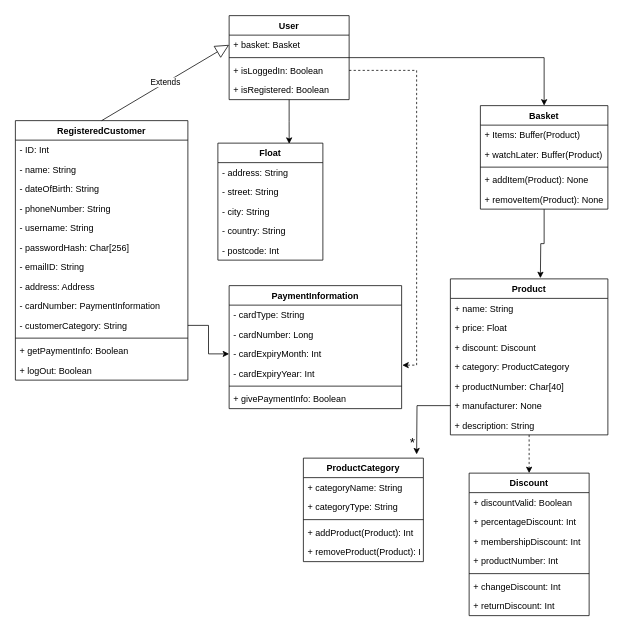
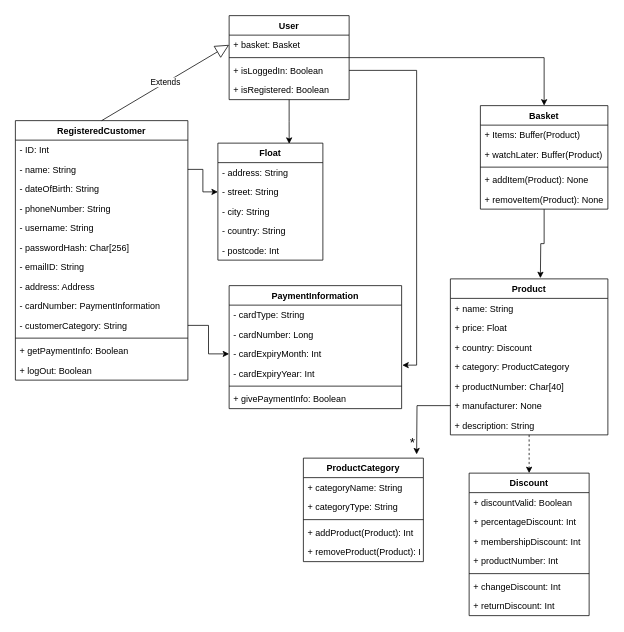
  <mxCell id="0" />
  <mxCell id="1" parent="0" />
  <mxCell id="2" style="edgeStyle=orthogonalEdgeStyle;rounded=0;orthogonalLoop=1;jettySize=auto;html=1;entryX=0.5;entryY=0;entryDx=0;entryDy=0;endArrow=classic;endFill=1;dashed=1;" parent="1" source="3" target="51" edge="1"><mxGeometry relative="1" as="geometry" /></mxCell>
  <mxCell id="3" value="Product" style="swimlane;fontStyle=1;childLayout=stackLayout;horizontal=1;startSize=26;fillColor=none;horizontalStack=0;resizeParent=1;resizeParentMax=0;resizeLast=0;collapsible=1;marginBottom=0;" parent="1" vertex="1"><mxGeometry x="600" y="371" width="210" height="208" as="geometry"><mxRectangle x="120" y="160" width="70" height="26" as="alternateBounds" /></mxGeometry></mxCell>
  <mxCell id="4" value="+ name: String" style="text;strokeColor=none;fillColor=none;align=left;verticalAlign=top;spacingLeft=4;spacingRight=4;overflow=hidden;rotatable=0;points=[[0,0.5],[1,0.5]];portConstraint=eastwest;" parent="3" vertex="1"><mxGeometry y="26" width="210" height="26" as="geometry" /></mxCell>
  <mxCell id="5" value="+ price: Float" style="text;strokeColor=none;fillColor=none;align=left;verticalAlign=top;spacingLeft=4;spacingRight=4;overflow=hidden;rotatable=0;points=[[0,0.5],[1,0.5]];portConstraint=eastwest;" parent="3" vertex="1"><mxGeometry y="52" width="210" height="26" as="geometry" /></mxCell>
- <mxCell id="6" value="+ discount: Discount" style="text;strokeColor=none;fillColor=none;align=left;verticalAlign=top;spacingLeft=4;spacingRight=4;overflow=hidden;rotatable=0;points=[[0,0.5],[1,0.5]];portConstraint=eastwest;" parent="3" vertex="1"><mxGeometry y="78" width="210" height="26" as="geometry" /></mxCell>
+ <mxCell id="6" value="+ country: Discount" style="text;strokeColor=none;fillColor=none;align=left;verticalAlign=top;spacingLeft=4;spacingRight=4;overflow=hidden;rotatable=0;points=[[0,0.5],[1,0.5]];portConstraint=eastwest;" parent="3" vertex="1"><mxGeometry y="78" width="210" height="26" as="geometry" /></mxCell>
  <mxCell id="7" value="+ category: ProductCategory" style="text;strokeColor=none;fillColor=none;align=left;verticalAlign=top;spacingLeft=4;spacingRight=4;overflow=hidden;rotatable=0;points=[[0,0.5],[1,0.5]];portConstraint=eastwest;" parent="3" vertex="1"><mxGeometry y="104" width="210" height="26" as="geometry" /></mxCell>
  <mxCell id="8" value="+ productNumber: Char[40]" style="text;strokeColor=none;fillColor=none;align=left;verticalAlign=top;spacingLeft=4;spacingRight=4;overflow=hidden;rotatable=0;points=[[0,0.5],[1,0.5]];portConstraint=eastwest;" parent="3" vertex="1"><mxGeometry y="130" width="210" height="26" as="geometry" /></mxCell>
  <mxCell id="9" value="+ manufacturer: None" style="text;strokeColor=none;fillColor=none;align=left;verticalAlign=top;spacingLeft=4;spacingRight=4;overflow=hidden;rotatable=0;points=[[0,0.5],[1,0.5]];portConstraint=eastwest;" parent="3" vertex="1"><mxGeometry y="156" width="210" height="26" as="geometry" /></mxCell>
  <mxCell id="10" value="+ description: String" style="text;strokeColor=none;fillColor=none;align=left;verticalAlign=top;spacingLeft=4;spacingRight=4;overflow=hidden;rotatable=0;points=[[0,0.5],[1,0.5]];portConstraint=eastwest;" parent="3" vertex="1"><mxGeometry y="182" width="210" height="26" as="geometry" /></mxCell>
  <mxCell id="11" value="RegisteredCustomer" style="swimlane;fontStyle=1;align=center;verticalAlign=top;childLayout=stackLayout;horizontal=1;startSize=26;horizontalStack=0;resizeParent=1;resizeParentMax=0;resizeLast=0;collapsible=1;marginBottom=0;" parent="1" vertex="1"><mxGeometry x="20" y="160" width="230" height="346" as="geometry" /></mxCell>
  <mxCell id="12" value="- ID: Int" style="text;strokeColor=none;fillColor=none;align=left;verticalAlign=top;spacingLeft=4;spacingRight=4;overflow=hidden;rotatable=0;points=[[0,0.5],[1,0.5]];portConstraint=eastwest;" parent="11" vertex="1"><mxGeometry y="26" width="230" height="26" as="geometry" /></mxCell>
  <mxCell id="13" value="- name: String" style="text;strokeColor=none;fillColor=none;align=left;verticalAlign=top;spacingLeft=4;spacingRight=4;overflow=hidden;rotatable=0;points=[[0,0.5],[1,0.5]];portConstraint=eastwest;" parent="11" vertex="1"><mxGeometry y="52" width="230" height="26" as="geometry" /></mxCell>
  <mxCell id="14" value="- dateOfBirth: String" style="text;strokeColor=none;fillColor=none;align=left;verticalAlign=top;spacingLeft=4;spacingRight=4;overflow=hidden;rotatable=0;points=[[0,0.5],[1,0.5]];portConstraint=eastwest;" parent="11" vertex="1"><mxGeometry y="78" width="230" height="26" as="geometry" /></mxCell>
  <mxCell id="15" value="- phoneNumber: String" style="text;strokeColor=none;fillColor=none;align=left;verticalAlign=top;spacingLeft=4;spacingRight=4;overflow=hidden;rotatable=0;points=[[0,0.5],[1,0.5]];portConstraint=eastwest;" parent="11" vertex="1"><mxGeometry y="104" width="230" height="26" as="geometry" /></mxCell>
  <mxCell id="16" value="- username: String" style="text;strokeColor=none;fillColor=none;align=left;verticalAlign=top;spacingLeft=4;spacingRight=4;overflow=hidden;rotatable=0;points=[[0,0.5],[1,0.5]];portConstraint=eastwest;" parent="11" vertex="1"><mxGeometry y="130" width="230" height="26" as="geometry" /></mxCell>
  <mxCell id="17" value="- passwordHash: Char[256]" style="text;strokeColor=none;fillColor=none;align=left;verticalAlign=top;spacingLeft=4;spacingRight=4;overflow=hidden;rotatable=0;points=[[0,0.5],[1,0.5]];portConstraint=eastwest;" parent="11" vertex="1"><mxGeometry y="156" width="230" height="26" as="geometry" /></mxCell>
  <mxCell id="18" value="- emailID: String" style="text;strokeColor=none;fillColor=none;align=left;verticalAlign=top;spacingLeft=4;spacingRight=4;overflow=hidden;rotatable=0;points=[[0,0.5],[1,0.5]];portConstraint=eastwest;" parent="11" vertex="1"><mxGeometry y="182" width="230" height="26" as="geometry" /></mxCell>
  <mxCell id="19" value="- address: Address" style="text;strokeColor=none;fillColor=none;align=left;verticalAlign=top;spacingLeft=4;spacingRight=4;overflow=hidden;rotatable=0;points=[[0,0.5],[1,0.5]];portConstraint=eastwest;" parent="11" vertex="1"><mxGeometry y="208" width="230" height="26" as="geometry" /></mxCell>
  <mxCell id="20" value="- cardNumber: PaymentInformation" style="text;strokeColor=none;fillColor=none;align=left;verticalAlign=top;spacingLeft=4;spacingRight=4;overflow=hidden;rotatable=0;points=[[0,0.5],[1,0.5]];portConstraint=eastwest;" parent="11" vertex="1"><mxGeometry y="234" width="230" height="26" as="geometry" /></mxCell>
  <mxCell id="21" value="- customerCategory: String" style="text;strokeColor=none;fillColor=none;align=left;verticalAlign=top;spacingLeft=4;spacingRight=4;overflow=hidden;rotatable=0;points=[[0,0.5],[1,0.5]];portConstraint=eastwest;" parent="11" vertex="1"><mxGeometry y="260" width="230" height="26" as="geometry" /></mxCell>
  <mxCell id="22" value="" style="line;strokeWidth=1;fillColor=none;align=left;verticalAlign=middle;spacingTop=-1;spacingLeft=3;spacingRight=3;rotatable=0;labelPosition=right;points=[];portConstraint=eastwest;" parent="11" vertex="1"><mxGeometry y="286" width="230" height="8" as="geometry" /></mxCell>
  <mxCell id="23" value="+ getPaymentInfo: Boolean" style="text;strokeColor=none;fillColor=none;align=left;verticalAlign=top;spacingLeft=4;spacingRight=4;overflow=hidden;rotatable=0;points=[[0,0.5],[1,0.5]];portConstraint=eastwest;" parent="11" vertex="1"><mxGeometry y="294" width="230" height="26" as="geometry" /></mxCell>
  <mxCell id="24" value="+ logOut: Boolean" style="text;strokeColor=none;fillColor=none;align=left;verticalAlign=top;spacingLeft=4;spacingRight=4;overflow=hidden;rotatable=0;points=[[0,0.5],[1,0.5]];portConstraint=eastwest;" parent="11" vertex="1"><mxGeometry y="320" width="230" height="26" as="geometry" /></mxCell>
  <mxCell id="25" value="Float" style="swimlane;fontStyle=1;childLayout=stackLayout;horizontal=1;startSize=26;fillColor=none;horizontalStack=0;resizeParent=1;resizeParentMax=0;resizeLast=0;collapsible=1;marginBottom=0;" parent="1" vertex="1"><mxGeometry x="290" y="190" width="140" height="156" as="geometry" /></mxCell>
  <mxCell id="26" value="- address: String" style="text;strokeColor=none;fillColor=none;align=left;verticalAlign=top;spacingLeft=4;spacingRight=4;overflow=hidden;rotatable=0;points=[[0,0.5],[1,0.5]];portConstraint=eastwest;" parent="25" vertex="1"><mxGeometry y="26" width="140" height="26" as="geometry" /></mxCell>
  <mxCell id="27" value="- street: String" style="text;strokeColor=none;fillColor=none;align=left;verticalAlign=top;spacingLeft=4;spacingRight=4;overflow=hidden;rotatable=0;points=[[0,0.5],[1,0.5]];portConstraint=eastwest;" parent="25" vertex="1"><mxGeometry y="52" width="140" height="26" as="geometry" /></mxCell>
  <mxCell id="28" value="- city: String" style="text;strokeColor=none;fillColor=none;align=left;verticalAlign=top;spacingLeft=4;spacingRight=4;overflow=hidden;rotatable=0;points=[[0,0.5],[1,0.5]];portConstraint=eastwest;" parent="25" vertex="1"><mxGeometry y="78" width="140" height="26" as="geometry" /></mxCell>
  <mxCell id="29" value="- country: String" style="text;strokeColor=none;fillColor=none;align=left;verticalAlign=top;spacingLeft=4;spacingRight=4;overflow=hidden;rotatable=0;points=[[0,0.5],[1,0.5]];portConstraint=eastwest;" parent="25" vertex="1"><mxGeometry y="104" width="140" height="26" as="geometry" /></mxCell>
  <mxCell id="30" value="- postcode: Int" style="text;strokeColor=none;fillColor=none;align=left;verticalAlign=top;spacingLeft=4;spacingRight=4;overflow=hidden;rotatable=0;points=[[0,0.5],[1,0.5]];portConstraint=eastwest;" parent="25" vertex="1"><mxGeometry y="130" width="140" height="26" as="geometry" /></mxCell>
  <mxCell id="31" value="PaymentInformation" style="swimlane;fontStyle=1;align=center;verticalAlign=top;childLayout=stackLayout;horizontal=1;startSize=26;horizontalStack=0;resizeParent=1;resizeParentMax=0;resizeLast=0;collapsible=1;marginBottom=0;" parent="1" vertex="1"><mxGeometry x="305" y="380" width="230" height="164" as="geometry" /></mxCell>
  <mxCell id="32" value="- cardType: String    " style="text;strokeColor=none;fillColor=none;align=left;verticalAlign=top;spacingLeft=4;spacingRight=4;overflow=hidden;rotatable=0;points=[[0,0.5],[1,0.5]];portConstraint=eastwest;" parent="31" vertex="1"><mxGeometry y="26" width="230" height="26" as="geometry" /></mxCell>
  <mxCell id="33" value="- cardNumber: Long" style="text;strokeColor=none;fillColor=none;align=left;verticalAlign=top;spacingLeft=4;spacingRight=4;overflow=hidden;rotatable=0;points=[[0,0.5],[1,0.5]];portConstraint=eastwest;" parent="31" vertex="1"><mxGeometry y="52" width="230" height="26" as="geometry" /></mxCell>
  <mxCell id="34" value="- cardExpiryMonth: Int" style="text;strokeColor=none;fillColor=none;align=left;verticalAlign=top;spacingLeft=4;spacingRight=4;overflow=hidden;rotatable=0;points=[[0,0.5],[1,0.5]];portConstraint=eastwest;" parent="31" vertex="1"><mxGeometry y="78" width="230" height="26" as="geometry" /></mxCell>
  <mxCell id="35" value="- cardExpiryYear: Int" style="text;strokeColor=none;fillColor=none;align=left;verticalAlign=top;spacingLeft=4;spacingRight=4;overflow=hidden;rotatable=0;points=[[0,0.5],[1,0.5]];portConstraint=eastwest;" parent="31" vertex="1"><mxGeometry y="104" width="230" height="26" as="geometry" /></mxCell>
  <mxCell id="36" value="" style="line;strokeWidth=1;fillColor=none;align=left;verticalAlign=middle;spacingTop=-1;spacingLeft=3;spacingRight=3;rotatable=0;labelPosition=right;points=[];portConstraint=eastwest;" parent="31" vertex="1"><mxGeometry y="130" width="230" height="8" as="geometry" /></mxCell>
  <mxCell id="37" value="+ givePaymentInfo: Boolean" style="text;strokeColor=none;fillColor=none;align=left;verticalAlign=top;spacingLeft=4;spacingRight=4;overflow=hidden;rotatable=0;points=[[0,0.5],[1,0.5]];portConstraint=eastwest;" parent="31" vertex="1"><mxGeometry y="138" width="230" height="26" as="geometry" /></mxCell>
  <mxCell id="38" style="edgeStyle=orthogonalEdgeStyle;rounded=0;orthogonalLoop=1;jettySize=auto;html=1;endArrow=classic;endFill=1;" parent="1" source="39" edge="1"><mxGeometry relative="1" as="geometry"><mxPoint x="720" y="370" as="targetPoint" /></mxGeometry></mxCell>
  <mxCell id="39" value="Basket" style="swimlane;fontStyle=1;align=center;verticalAlign=top;childLayout=stackLayout;horizontal=1;startSize=26;horizontalStack=0;resizeParent=1;resizeParentMax=0;resizeLast=0;collapsible=1;marginBottom=0;labelBorderColor=none;strokeColor=default;fillColor=none;" parent="1" vertex="1"><mxGeometry x="640" y="140" width="170" height="138" as="geometry" /></mxCell>
  <mxCell id="40" value="+ Items: Buffer(Product)" style="text;strokeColor=none;fillColor=none;align=left;verticalAlign=top;spacingLeft=4;spacingRight=4;overflow=hidden;rotatable=0;points=[[0,0.5],[1,0.5]];portConstraint=eastwest;labelBorderColor=none;" parent="39" vertex="1"><mxGeometry y="26" width="170" height="26" as="geometry" /></mxCell>
  <mxCell id="41" value="+ watchLater: Buffer(Product)" style="text;strokeColor=none;fillColor=none;align=left;verticalAlign=top;spacingLeft=4;spacingRight=4;overflow=hidden;rotatable=0;points=[[0,0.5],[1,0.5]];portConstraint=eastwest;labelBorderColor=none;" parent="39" vertex="1"><mxGeometry y="52" width="170" height="26" as="geometry" /></mxCell>
  <mxCell id="42" value="" style="line;strokeWidth=1;fillColor=none;align=left;verticalAlign=middle;spacingTop=-1;spacingLeft=3;spacingRight=3;rotatable=0;labelPosition=right;points=[];portConstraint=eastwest;labelBorderColor=none;" parent="39" vertex="1"><mxGeometry y="78" width="170" height="8" as="geometry" /></mxCell>
  <mxCell id="43" value="+ addItem(Product): None" style="text;strokeColor=none;fillColor=none;align=left;verticalAlign=top;spacingLeft=4;spacingRight=4;overflow=hidden;rotatable=0;points=[[0,0.5],[1,0.5]];portConstraint=eastwest;labelBorderColor=none;" parent="39" vertex="1"><mxGeometry y="86" width="170" height="26" as="geometry" /></mxCell>
  <mxCell id="44" value="+ removeItem(Product): None" style="text;strokeColor=none;fillColor=none;align=left;verticalAlign=top;spacingLeft=4;spacingRight=4;overflow=hidden;rotatable=0;points=[[0,0.5],[1,0.5]];portConstraint=eastwest;labelBorderColor=none;" parent="39" vertex="1"><mxGeometry y="112" width="170" height="26" as="geometry" /></mxCell>
  <mxCell id="45" value="ProductCategory" style="swimlane;fontStyle=1;align=center;verticalAlign=top;childLayout=stackLayout;horizontal=1;startSize=26;horizontalStack=0;resizeParent=1;resizeParentMax=0;resizeLast=0;collapsible=1;marginBottom=0;labelBorderColor=none;strokeColor=default;fillColor=none;" parent="1" vertex="1"><mxGeometry x="404" y="610" width="160" height="138" as="geometry" /></mxCell>
  <mxCell id="46" value="+ categoryName: String" style="text;strokeColor=none;fillColor=none;align=left;verticalAlign=top;spacingLeft=4;spacingRight=4;overflow=hidden;rotatable=0;points=[[0,0.5],[1,0.5]];portConstraint=eastwest;labelBorderColor=none;" parent="45" vertex="1"><mxGeometry y="26" width="160" height="26" as="geometry" /></mxCell>
  <mxCell id="47" value="+ categoryType: String" style="text;strokeColor=none;fillColor=none;align=left;verticalAlign=top;spacingLeft=4;spacingRight=4;overflow=hidden;rotatable=0;points=[[0,0.5],[1,0.5]];portConstraint=eastwest;labelBorderColor=none;" parent="45" vertex="1"><mxGeometry y="52" width="160" height="26" as="geometry" /></mxCell>
  <mxCell id="48" value="" style="line;strokeWidth=1;fillColor=none;align=left;verticalAlign=middle;spacingTop=-1;spacingLeft=3;spacingRight=3;rotatable=0;labelPosition=right;points=[];portConstraint=eastwest;labelBorderColor=none;" parent="45" vertex="1"><mxGeometry y="78" width="160" height="8" as="geometry" /></mxCell>
  <mxCell id="49" value="+ addProduct(Product): Int" style="text;strokeColor=none;fillColor=none;align=left;verticalAlign=top;spacingLeft=4;spacingRight=4;overflow=hidden;rotatable=0;points=[[0,0.5],[1,0.5]];portConstraint=eastwest;labelBorderColor=none;" parent="45" vertex="1"><mxGeometry y="86" width="160" height="26" as="geometry" /></mxCell>
  <mxCell id="50" value="+ removeProduct(Product): Int" style="text;strokeColor=none;fillColor=none;align=left;verticalAlign=top;spacingLeft=4;spacingRight=4;overflow=hidden;rotatable=0;points=[[0,0.5],[1,0.5]];portConstraint=eastwest;labelBorderColor=none;" parent="45" vertex="1"><mxGeometry y="112" width="160" height="26" as="geometry" /></mxCell>
  <mxCell id="51" value="Discount" style="swimlane;fontStyle=1;align=center;verticalAlign=top;childLayout=stackLayout;horizontal=1;startSize=26;horizontalStack=0;resizeParent=1;resizeParentMax=0;resizeLast=0;collapsible=1;marginBottom=0;labelBorderColor=none;strokeColor=default;fillColor=none;" parent="1" vertex="1"><mxGeometry x="625" y="630" width="160" height="190" as="geometry" /></mxCell>
  <mxCell id="52" value="+ discountValid: Boolean" style="text;strokeColor=none;fillColor=none;align=left;verticalAlign=top;spacingLeft=4;spacingRight=4;overflow=hidden;rotatable=0;points=[[0,0.5],[1,0.5]];portConstraint=eastwest;labelBorderColor=none;" parent="51" vertex="1"><mxGeometry y="26" width="160" height="26" as="geometry" /></mxCell>
  <mxCell id="53" value="+ percentageDiscount: Int" style="text;strokeColor=none;fillColor=none;align=left;verticalAlign=top;spacingLeft=4;spacingRight=4;overflow=hidden;rotatable=0;points=[[0,0.5],[1,0.5]];portConstraint=eastwest;labelBorderColor=none;" parent="51" vertex="1"><mxGeometry y="52" width="160" height="26" as="geometry" /></mxCell>
  <mxCell id="54" value="+ membershipDiscount: Int" style="text;strokeColor=none;fillColor=none;align=left;verticalAlign=top;spacingLeft=4;spacingRight=4;overflow=hidden;rotatable=0;points=[[0,0.5],[1,0.5]];portConstraint=eastwest;labelBorderColor=none;" parent="51" vertex="1"><mxGeometry y="78" width="160" height="26" as="geometry" /></mxCell>
  <mxCell id="55" value="+ productNumber: Int" style="text;strokeColor=none;fillColor=none;align=left;verticalAlign=top;spacingLeft=4;spacingRight=4;overflow=hidden;rotatable=0;points=[[0,0.5],[1,0.5]];portConstraint=eastwest;labelBorderColor=none;" parent="51" vertex="1"><mxGeometry y="104" width="160" height="26" as="geometry" /></mxCell>
  <mxCell id="56" value="" style="line;strokeWidth=1;fillColor=none;align=left;verticalAlign=middle;spacingTop=-1;spacingLeft=3;spacingRight=3;rotatable=0;labelPosition=right;points=[];portConstraint=eastwest;labelBorderColor=none;" parent="51" vertex="1"><mxGeometry y="130" width="160" height="8" as="geometry" /></mxCell>
  <mxCell id="57" value="+ changeDiscount: Int" style="text;strokeColor=none;fillColor=none;align=left;verticalAlign=top;spacingLeft=4;spacingRight=4;overflow=hidden;rotatable=0;points=[[0,0.5],[1,0.5]];portConstraint=eastwest;labelBorderColor=none;" parent="51" vertex="1"><mxGeometry y="138" width="160" height="26" as="geometry" /></mxCell>
  <mxCell id="58" value="+ returnDiscount: Int" style="text;strokeColor=none;fillColor=none;align=left;verticalAlign=top;spacingLeft=4;spacingRight=4;overflow=hidden;rotatable=0;points=[[0,0.5],[1,0.5]];portConstraint=eastwest;labelBorderColor=none;" parent="51" vertex="1"><mxGeometry y="164" width="160" height="26" as="geometry" /></mxCell>
  <mxCell id="59" style="edgeStyle=orthogonalEdgeStyle;rounded=0;orthogonalLoop=1;jettySize=auto;html=1;entryX=0.5;entryY=0;entryDx=0;entryDy=0;" parent="1" source="61" target="39" edge="1"><mxGeometry relative="1" as="geometry" /></mxCell>
  <mxCell id="60" style="edgeStyle=orthogonalEdgeStyle;rounded=0;orthogonalLoop=1;jettySize=auto;html=1;entryX=0.679;entryY=0.006;entryDx=0;entryDy=0;entryPerimeter=0;" edge="1" parent="1" source="61" target="25"><mxGeometry relative="1" as="geometry" /></mxCell>
  <mxCell id="61" value="User" style="swimlane;fontStyle=1;align=center;verticalAlign=top;childLayout=stackLayout;horizontal=1;startSize=26;horizontalStack=0;resizeParent=1;resizeParentMax=0;resizeLast=0;collapsible=1;marginBottom=0;labelBorderColor=none;strokeColor=default;fillColor=none;" parent="1" vertex="1"><mxGeometry x="305" y="20" width="160" height="112" as="geometry" /></mxCell>
  <mxCell id="62" value="+ basket: Basket" style="text;strokeColor=none;fillColor=none;align=left;verticalAlign=top;spacingLeft=4;spacingRight=4;overflow=hidden;rotatable=0;points=[[0,0.5],[1,0.5]];portConstraint=eastwest;labelBorderColor=none;" parent="61" vertex="1"><mxGeometry y="26" width="160" height="26" as="geometry" /></mxCell>
  <mxCell id="63" value="" style="line;strokeWidth=1;fillColor=none;align=left;verticalAlign=middle;spacingTop=-1;spacingLeft=3;spacingRight=3;rotatable=0;labelPosition=right;points=[];portConstraint=eastwest;labelBorderColor=none;" parent="61" vertex="1"><mxGeometry y="52" width="160" height="8" as="geometry" /></mxCell>
  <mxCell id="64" value="+ isLoggedIn: Boolean" style="text;strokeColor=none;fillColor=none;align=left;verticalAlign=top;spacingLeft=4;spacingRight=4;overflow=hidden;rotatable=0;points=[[0,0.5],[1,0.5]];portConstraint=eastwest;labelBorderColor=none;" parent="61" vertex="1"><mxGeometry y="60" width="160" height="26" as="geometry" /></mxCell>
  <mxCell id="65" value="+ isRegistered: Boolean" style="text;strokeColor=none;fillColor=none;align=left;verticalAlign=top;spacingLeft=4;spacingRight=4;overflow=hidden;rotatable=0;points=[[0,0.5],[1,0.5]];portConstraint=eastwest;labelBorderColor=none;" vertex="1" parent="61"><mxGeometry y="86" width="160" height="26" as="geometry" /></mxCell>
  <mxCell id="66" style="edgeStyle=orthogonalEdgeStyle;rounded=0;orthogonalLoop=1;jettySize=auto;html=1;exitX=1;exitY=0.5;exitDx=0;exitDy=0;entryX=0;entryY=0.5;entryDx=0;entryDy=0;" parent="1" source="21" target="34" edge="1"><mxGeometry relative="1" as="geometry"><mxPoint x="300" y="475" as="targetPoint" /></mxGeometry></mxCell>
- <mxCell id="68" style="edgeStyle=orthogonalEdgeStyle;rounded=0;orthogonalLoop=1;jettySize=auto;html=1;exitX=1;exitY=0.5;exitDx=0;exitDy=0;entryX=1.004;entryY=0.077;entryDx=0;entryDy=0;entryPerimeter=0;dashed=1;" parent="1" source="64" target="35" edge="1"><mxGeometry relative="1" as="geometry"><mxPoint x="400" y="85" as="sourcePoint" /></mxGeometry></mxCell>
+ <mxCell id="67" style="edgeStyle=orthogonalEdgeStyle;rounded=0;orthogonalLoop=1;jettySize=auto;html=1;entryX=0;entryY=0.5;entryDx=0;entryDy=0;" parent="1" source="13" target="27" edge="1"><mxGeometry relative="1" as="geometry" /></mxCell>
+ <mxCell id="68" style="edgeStyle=orthogonalEdgeStyle;rounded=0;orthogonalLoop=1;jettySize=auto;html=1;exitX=1;exitY=0.5;exitDx=0;exitDy=0;entryX=1.004;entryY=0.077;entryDx=0;entryDy=0;entryPerimeter=0;" parent="1" source="64" target="35" edge="1"><mxGeometry relative="1" as="geometry"><mxPoint x="400" y="85" as="sourcePoint" /></mxGeometry></mxCell>
  <mxCell id="69" style="edgeStyle=orthogonalEdgeStyle;rounded=0;orthogonalLoop=1;jettySize=auto;html=1;endArrow=classic;endFill=1;" parent="1" source="9" edge="1"><mxGeometry relative="1" as="geometry"><mxPoint x="555" y="605" as="targetPoint" /></mxGeometry></mxCell>
  <mxCell id="70" value="Extends" style="endArrow=block;endSize=16;endFill=0;html=1;rounded=0;exitX=0.5;exitY=0;exitDx=0;exitDy=0;entryX=0;entryY=0.5;entryDx=0;entryDy=0;" edge="1" parent="1" source="11" target="62"><mxGeometry width="160" relative="1" as="geometry"><mxPoint x="110" y="200" as="sourcePoint" /><mxPoint x="240" y="75.5" as="targetPoint" /></mxGeometry></mxCell>
  <mxCell id="71" value="&lt;font style=&quot;font-size: 18px;&quot;&gt;*&lt;/font&gt;" style="text;html=1;strokeColor=none;fillColor=none;align=center;verticalAlign=middle;whiteSpace=wrap;rounded=0;" vertex="1" parent="1"><mxGeometry x="520" y="560" width="60" height="60" as="geometry" /></mxCell>
